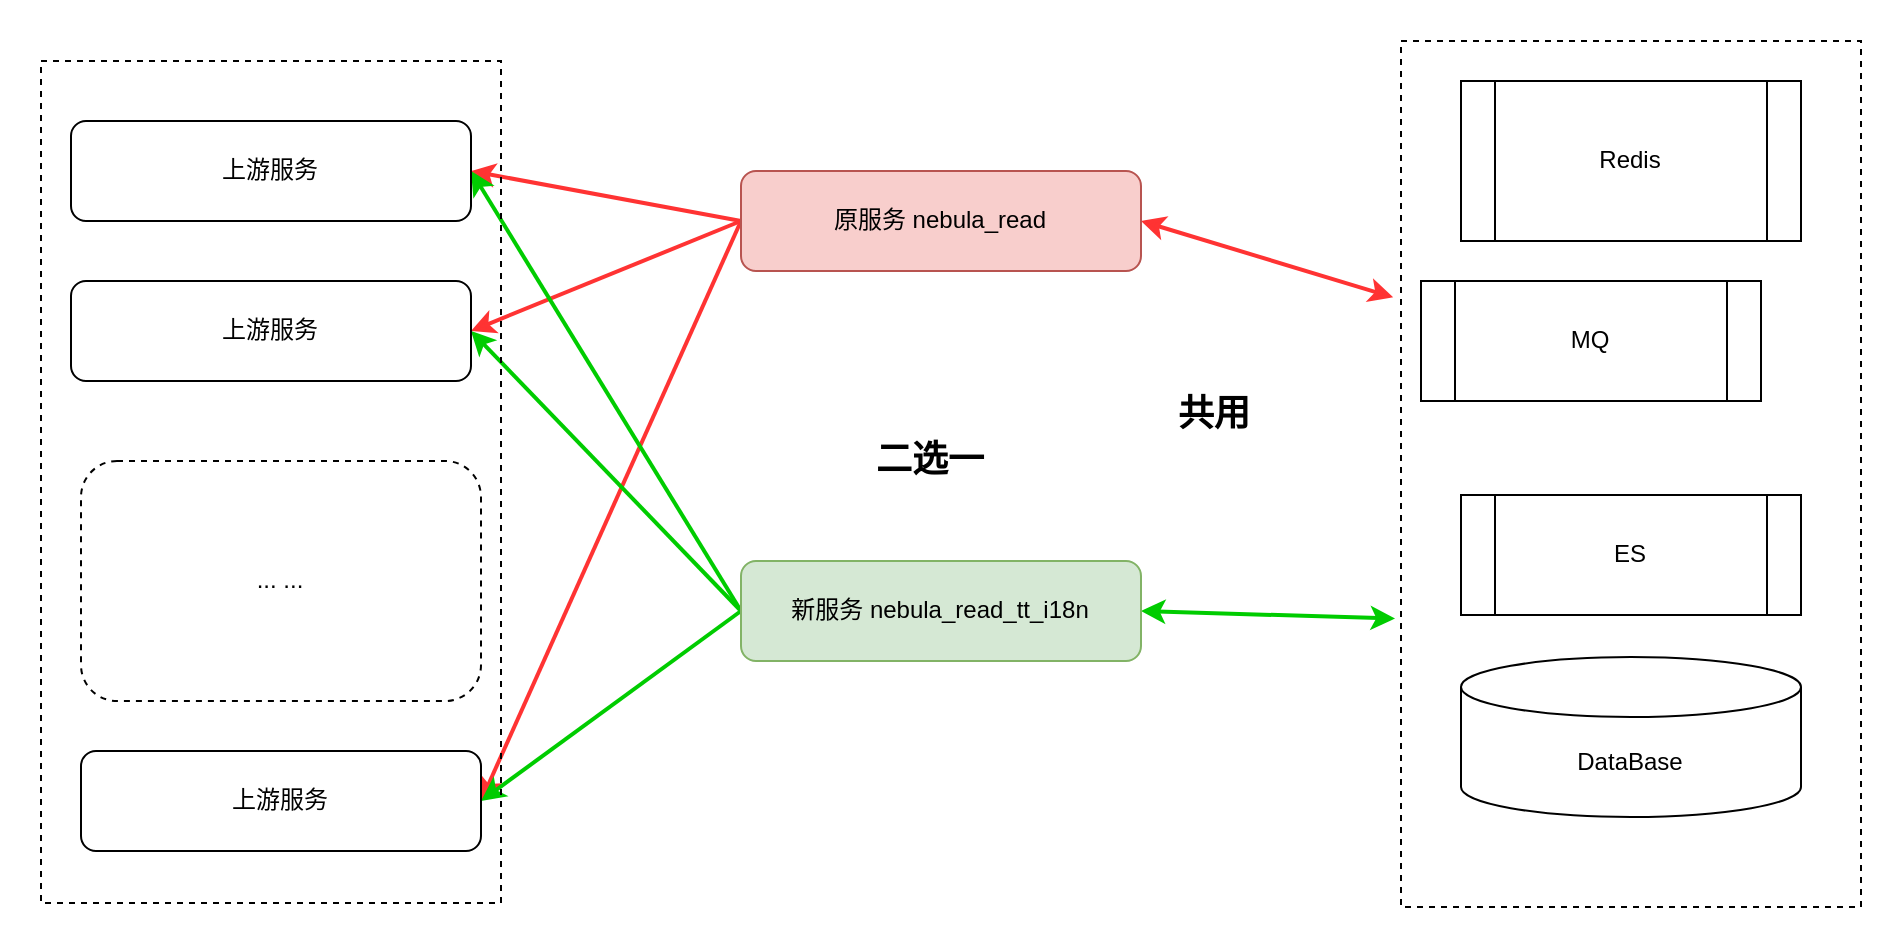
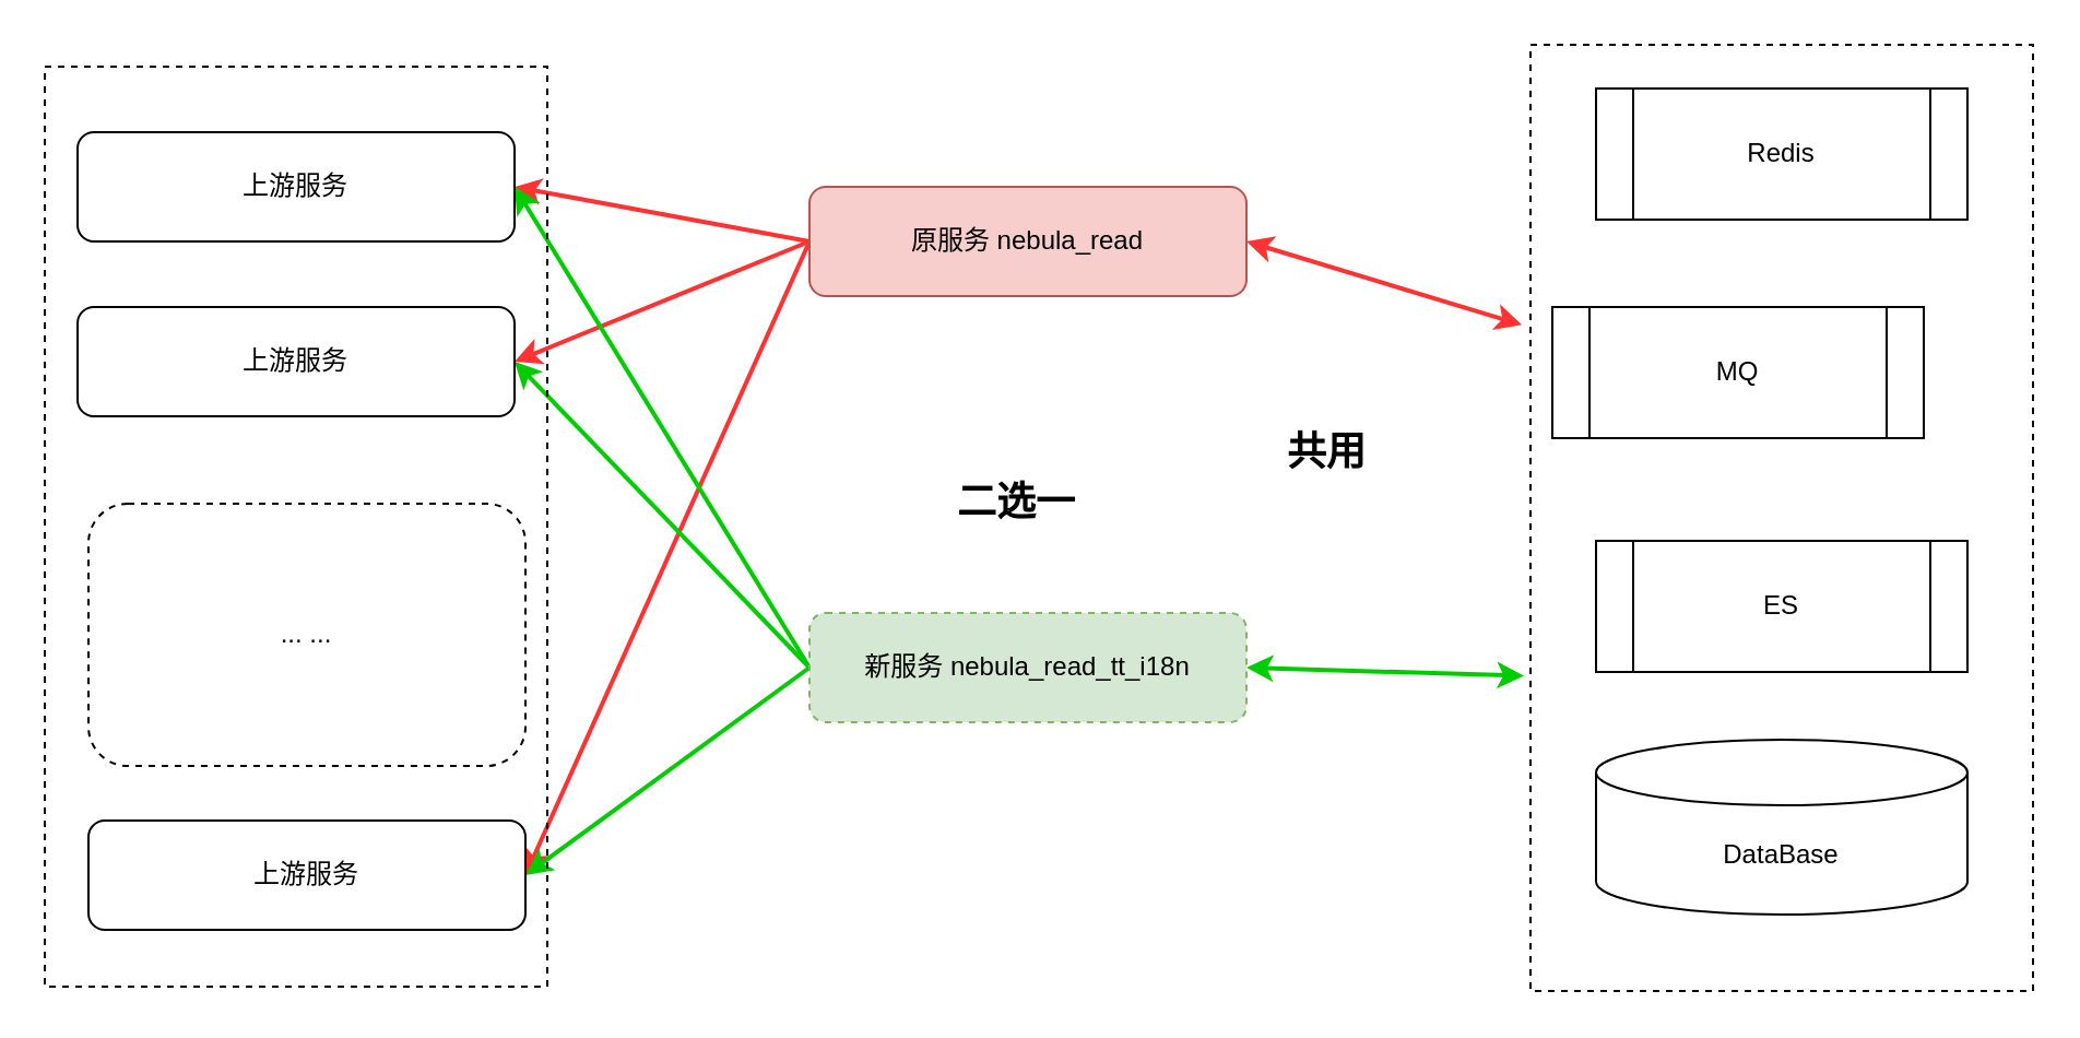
  <mxCell id="0" />
  <mxCell id="1" parent="0" />
  <mxCell id="2" value="" style="rounded=0;whiteSpace=wrap;html=1;fillColor=none;dashed=1;" vertex="1" parent="1"><mxGeometry x="700" y="20" width="230" height="433" as="geometry" /></mxCell>
  <mxCell id="3" style="edgeStyle=none;rounded=0;orthogonalLoop=1;jettySize=auto;html=1;exitX=1;exitY=0.5;exitDx=0;exitDy=0;entryX=-0.017;entryY=0.296;entryDx=0;entryDy=0;startArrow=classic;startFill=1;entryPerimeter=0;strokeColor=#FF3333;strokeWidth=2;" edge="1" parent="1" source="7" target="2"><mxGeometry relative="1" as="geometry" /></mxCell>
  <mxCell id="4" style="edgeStyle=none;rounded=0;orthogonalLoop=1;jettySize=auto;html=1;exitX=0;exitY=0.5;exitDx=0;exitDy=0;entryX=1;entryY=0.5;entryDx=0;entryDy=0;startArrow=none;startFill=0;strokeColor=#FF3333;strokeWidth=2;" edge="1" parent="1" source="7" target="18"><mxGeometry relative="1" as="geometry" /></mxCell>
  <mxCell id="5" style="edgeStyle=none;rounded=0;orthogonalLoop=1;jettySize=auto;html=1;exitX=0;exitY=0.5;exitDx=0;exitDy=0;entryX=1;entryY=0.5;entryDx=0;entryDy=0;startArrow=none;startFill=0;strokeColor=#FF3333;strokeWidth=2;" edge="1" parent="1" source="7" target="19"><mxGeometry relative="1" as="geometry" /></mxCell>
  <mxCell id="6" style="edgeStyle=none;rounded=0;orthogonalLoop=1;jettySize=auto;html=1;exitX=0;exitY=0.5;exitDx=0;exitDy=0;entryX=1;entryY=0.5;entryDx=0;entryDy=0;startArrow=none;startFill=0;strokeColor=#FF3333;strokeWidth=2;" edge="1" parent="1" source="7" target="20"><mxGeometry relative="1" as="geometry" /></mxCell>
  <mxCell id="7" value="原服务 nebula_read" style="rounded=1;whiteSpace=wrap;html=1;fillColor=#f8cecc;strokeColor=#b85450;" vertex="1" parent="1"><mxGeometry x="370" y="85" width="200" height="50" as="geometry" /></mxCell>
  <mxCell id="8" style="edgeStyle=none;rounded=0;orthogonalLoop=1;jettySize=auto;html=1;exitX=1;exitY=0.5;exitDx=0;exitDy=0;entryX=-0.013;entryY=0.667;entryDx=0;entryDy=0;entryPerimeter=0;startArrow=classic;startFill=1;strokeColor=#00CC00;strokeWidth=2;" edge="1" parent="1" source="12" target="2"><mxGeometry relative="1" as="geometry" /></mxCell>
  <mxCell id="9" style="edgeStyle=none;rounded=0;orthogonalLoop=1;jettySize=auto;html=1;exitX=0;exitY=0.5;exitDx=0;exitDy=0;entryX=1;entryY=0.5;entryDx=0;entryDy=0;startArrow=none;startFill=0;strokeColor=#00CC00;strokeWidth=2;" edge="1" parent="1" source="12" target="18"><mxGeometry relative="1" as="geometry" /></mxCell>
  <mxCell id="10" style="edgeStyle=none;rounded=0;orthogonalLoop=1;jettySize=auto;html=1;exitX=0;exitY=0.5;exitDx=0;exitDy=0;entryX=1;entryY=0.5;entryDx=0;entryDy=0;startArrow=none;startFill=0;strokeColor=#00CC00;strokeWidth=2;" edge="1" parent="1" source="12" target="19"><mxGeometry relative="1" as="geometry" /></mxCell>
  <mxCell id="11" style="edgeStyle=none;rounded=0;orthogonalLoop=1;jettySize=auto;html=1;exitX=0;exitY=0.5;exitDx=0;exitDy=0;entryX=1;entryY=0.5;entryDx=0;entryDy=0;startArrow=none;startFill=0;strokeColor=#00CC00;strokeWidth=2;" edge="1" parent="1" source="12" target="20"><mxGeometry relative="1" as="geometry" /></mxCell>
- <mxCell id="12" value="新服务 nebula_read_tt_i18n" style="rounded=1;whiteSpace=wrap;html=1;fillColor=#d5e8d4;strokeColor=#82b366;" vertex="1" parent="1"><mxGeometry x="370" y="280" width="200" height="50" as="geometry" /></mxCell>
- <mxCell id="13" value="Redis" style="shape=process;whiteSpace=wrap;html=1;backgroundOutline=1;" vertex="1" parent="1"><mxGeometry x="730" y="40" width="170" height="80" as="geometry" /></mxCell>
+ <mxCell id="12" value="新服务 nebula_read_tt_i18n" style="rounded=1;whiteSpace=wrap;html=1;fillColor=#d5e8d4;strokeColor=#82b366;dashed=1;" vertex="1" parent="1"><mxGeometry x="370" y="280" width="200" height="50" as="geometry" /></mxCell>
+ <mxCell id="13" value="Redis" style="shape=process;whiteSpace=wrap;html=1;backgroundOutline=1;" vertex="1" parent="1"><mxGeometry x="730" y="40" width="170" height="60" as="geometry" /></mxCell>
  <mxCell id="14" value="MQ" style="shape=process;whiteSpace=wrap;html=1;backgroundOutline=1;" vertex="1" parent="1"><mxGeometry x="710" y="140" width="170" height="60" as="geometry" /></mxCell>
- <mxCell id="15" value="DataBase" style="shape=cylinder3;whiteSpace=wrap;html=1;boundedLbl=1;backgroundOutline=1;size=15;" vertex="1" parent="1"><mxGeometry x="730" y="328" width="170" height="80" as="geometry" /></mxCell>
+ <mxCell id="15" value="DataBase" style="shape=cylinder3;whiteSpace=wrap;html=1;boundedLbl=1;backgroundOutline=1;size=15;" vertex="1" parent="1"><mxGeometry x="730" y="338" width="170" height="80" as="geometry" /></mxCell>
  <mxCell id="16" value="ES" style="shape=process;whiteSpace=wrap;html=1;backgroundOutline=1;" vertex="1" parent="1"><mxGeometry x="730" y="247" width="170" height="60" as="geometry" /></mxCell>
  <mxCell id="17" value="" style="rounded=0;whiteSpace=wrap;html=1;fillColor=none;dashed=1;" vertex="1" parent="1"><mxGeometry x="20" y="30" width="230" height="421" as="geometry" /></mxCell>
  <mxCell id="18" value="上游服务" style="rounded=1;whiteSpace=wrap;html=1;" vertex="1" parent="1"><mxGeometry x="35" y="60" width="200" height="50" as="geometry" /></mxCell>
  <mxCell id="19" value="上游服务" style="rounded=1;whiteSpace=wrap;html=1;" vertex="1" parent="1"><mxGeometry x="35" y="140" width="200" height="50" as="geometry" /></mxCell>
  <mxCell id="20" value="上游服务" style="rounded=1;whiteSpace=wrap;html=1;" vertex="1" parent="1"><mxGeometry x="40" y="375" width="200" height="50" as="geometry" /></mxCell>
  <mxCell id="21" value="... ..." style="rounded=1;whiteSpace=wrap;html=1;dashed=1;" vertex="1" parent="1"><mxGeometry x="40" y="230" width="200" height="120" as="geometry" /></mxCell>
  <mxCell id="22" value="共用" style="text;html=1;strokeColor=none;fillColor=none;align=center;verticalAlign=middle;whiteSpace=wrap;rounded=0;dashed=1;fontStyle=1;fontSize=18;" vertex="1" parent="1"><mxGeometry x="577" y="197" width="60" height="20" as="geometry" /></mxCell>
  <mxCell id="23" value="二选一" style="text;html=1;strokeColor=none;fillColor=none;align=center;verticalAlign=middle;whiteSpace=wrap;rounded=0;dashed=1;fontStyle=1;fontSize=18;" vertex="1" parent="1"><mxGeometry x="410" y="220" width="110" height="20" as="geometry" /></mxCell>
